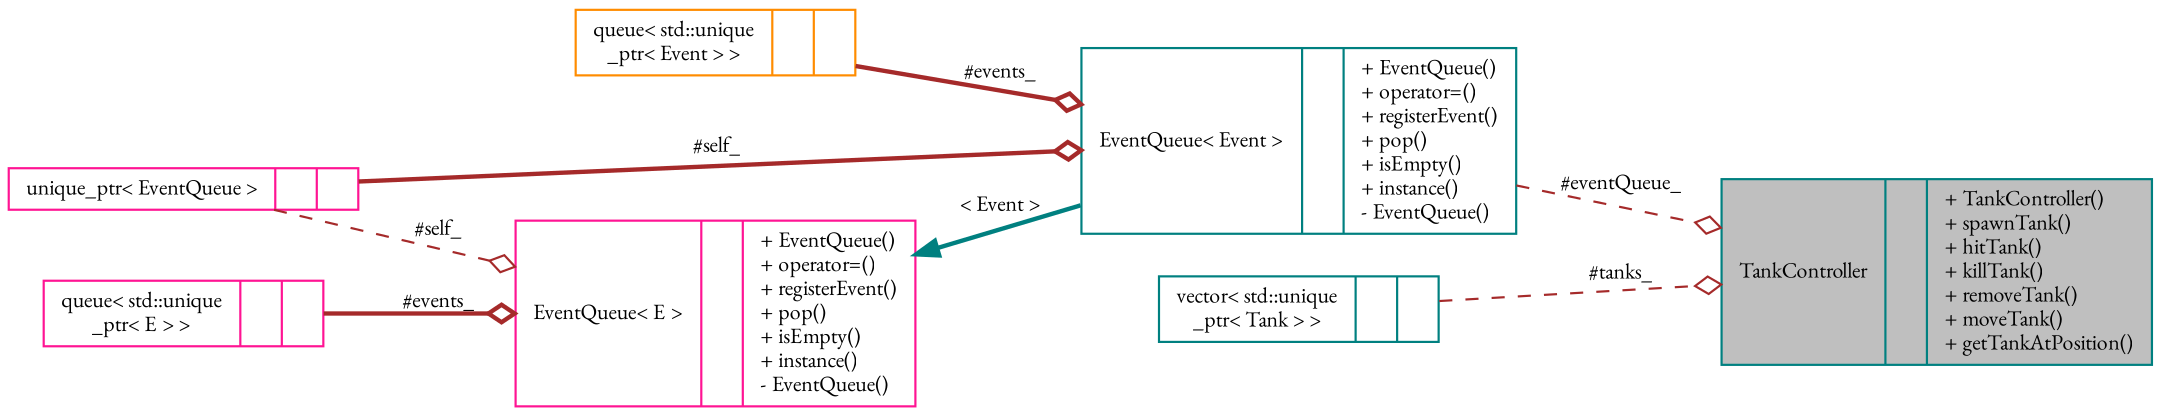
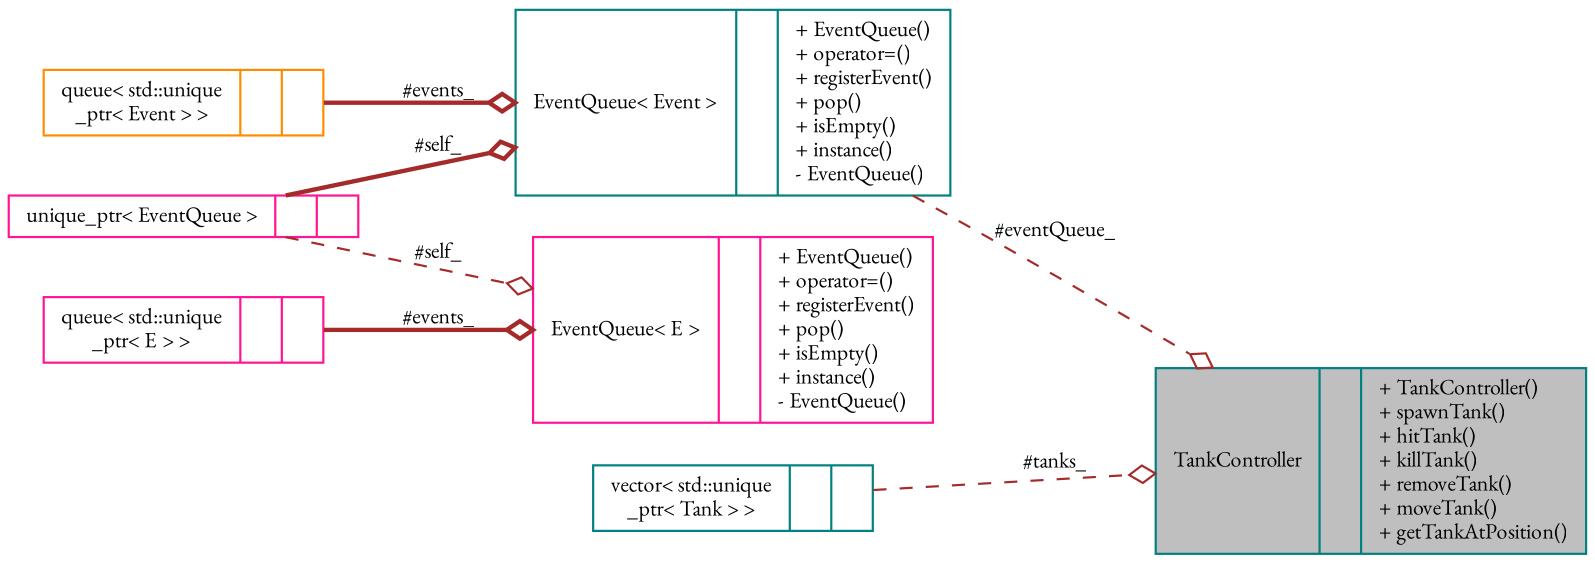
  digraph {
    fontname="EB Garamond"
    rankdir=LR
    node [color=teal fontname="EB Garamond" fontsize=10 shape=record]
    edge [arrowhead=odiamond color=brown fontname="EB Garamond" fontsize=10 labelfontname=Helvetica labelfontsize=10 style=bold]
    n1 [fillcolor=grey75 fontcolor=black height=0.2 label="{TankController\n||+ TankController()\l+ spawnTank()\l+ hitTank()\l+ killTank()\l+ removeTank()\l+ moveTank()\l+ getTankAtPosition()\l}" style=filled width=0.4]
    n2 [height=0.2 label="{EventQueue\< Event \>\n||+ EventQueue()\l+ operator=()\l+ registerEvent()\l+ pop()\l+ isEmpty()\l+ instance()\l- EventQueue()\l}" width=0.4]
    n3 [color=darkorange height=0.2 label="{queue\< std::unique\l_ptr\< Event \> \>\n||}" width=0.4]
    n4 [color=deeppink height=0.2 label="{unique_ptr\< EventQueue \>\n||}" width=0.4]
    n5 [color=deeppink height=0.2 label="{EventQueue\< E \>\n||+ EventQueue()\l+ operator=()\l+ registerEvent()\l+ pop()\l+ isEmpty()\l+ instance()\l- EventQueue()\l}" width=0.4]
    n6 [color=deeppink height=0.2 label="{queue\< std::unique\l_ptr\< E \> \>\n||}" width=0.4]
    n7 [height=0.2 label="{vector\< std::unique\l_ptr\< Tank \> \>\n||}" width=0.4]
    n2 -> n1 [label=" #eventQueue_" style=dashed]
    n3 -> n2 [label=" #events_"]
    n4 -> n2 [label=" #self_"]
    n4 -> n5 [label=" #self_" style=dashed]
-   n5 -> n2 [color=teal dir=back label=" \< Event \>" arrowhead=""]
    n6 -> n5 [label=" #events_"]
    n7 -> n1 [label=" #tanks_" style=dashed]
  }
